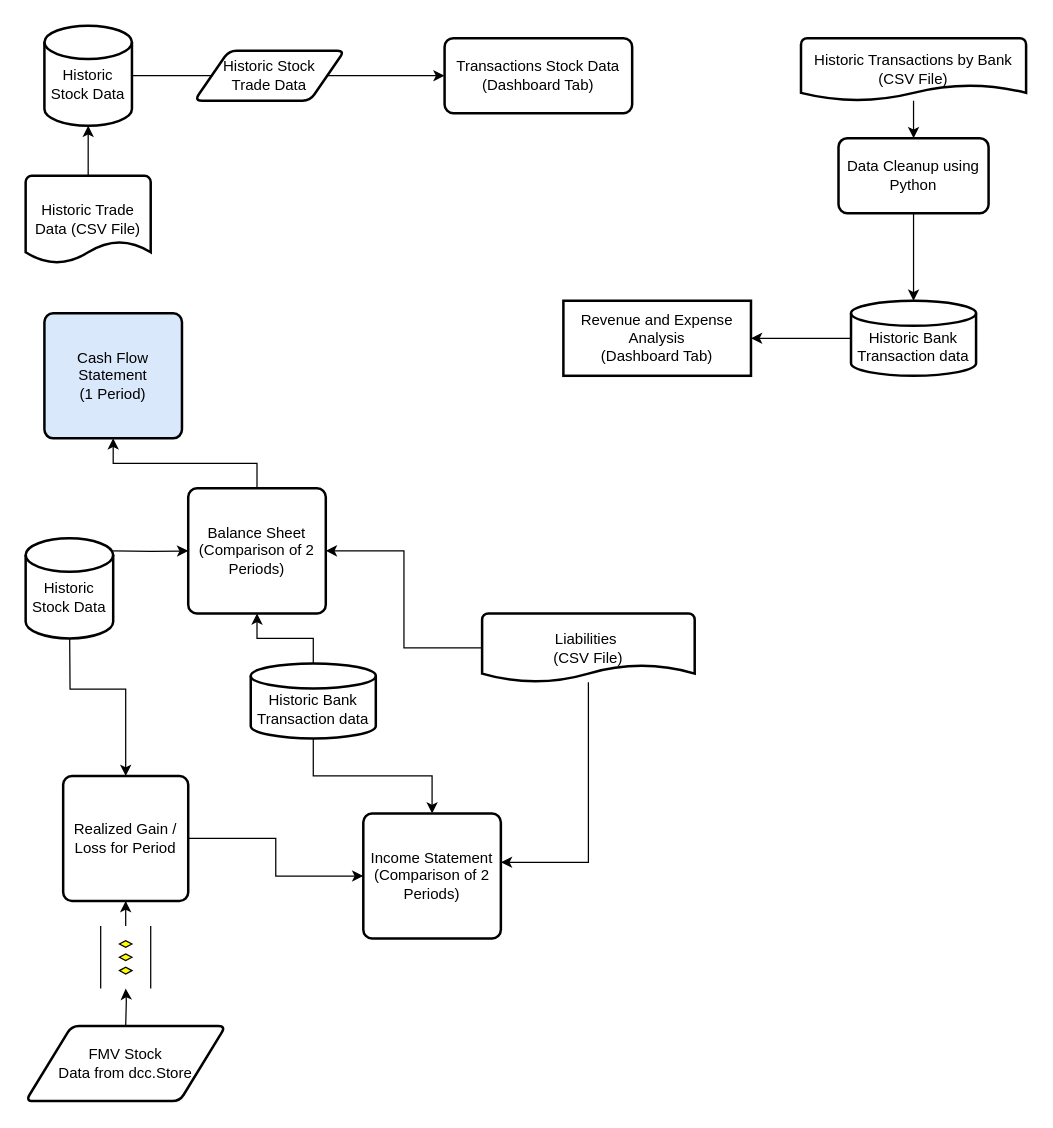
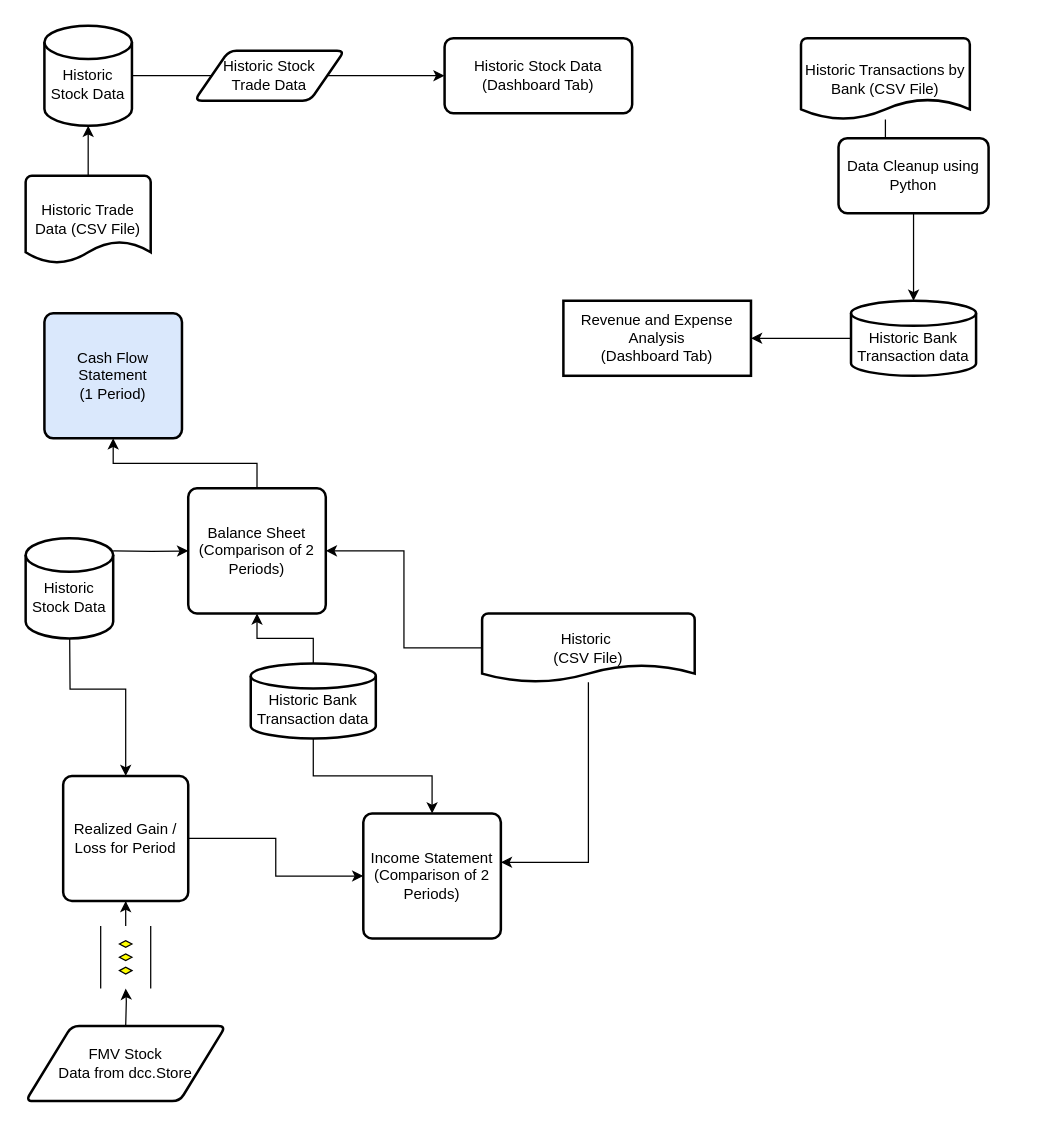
  <mxCell id="0" />
  <mxCell id="1" parent="0" />
  <mxCell id="2" style="edgeStyle=orthogonalEdgeStyle;rounded=0;orthogonalLoop=1;jettySize=auto;html=1;exitX=1;exitY=0.5;exitDx=0;exitDy=0;exitPerimeter=0;" edge="1" parent="1" source="3"><mxGeometry relative="1" as="geometry"><mxPoint x="355" y="60" as="targetPoint" /></mxGeometry></mxCell>
  <mxCell id="3" value="&lt;br&gt;Historic Stock Data" style="strokeWidth=2;html=1;shape=mxgraph.flowchart.database;whiteSpace=wrap;" vertex="1" parent="1"><mxGeometry x="35" y="20" width="70" height="80" as="geometry" /></mxCell>
  <mxCell id="4" value="Historic Stock &lt;br&gt;Trade Data" style="shape=parallelogram;html=1;strokeWidth=2;perimeter=parallelogramPerimeter;whiteSpace=wrap;rounded=1;arcSize=12;size=0.23;" vertex="1" parent="1"><mxGeometry x="155" y="40" width="120" height="40" as="geometry" /></mxCell>
- <mxCell id="5" value="Transactions Stock Data&lt;br&gt;(Dashboard Tab)" style="rounded=1;whiteSpace=wrap;html=1;absoluteArcSize=1;arcSize=14;strokeWidth=2;" vertex="1" parent="1"><mxGeometry x="355" y="30" width="150" height="60" as="geometry" /></mxCell>
+ <mxCell id="5" value="Historic Stock Data&lt;br&gt;(Dashboard Tab)" style="rounded=1;whiteSpace=wrap;html=1;absoluteArcSize=1;arcSize=14;strokeWidth=2;" vertex="1" parent="1"><mxGeometry x="355" y="30" width="150" height="60" as="geometry" /></mxCell>
  <mxCell id="6" style="edgeStyle=orthogonalEdgeStyle;rounded=0;orthogonalLoop=1;jettySize=auto;html=1;entryX=0.5;entryY=1;entryDx=0;entryDy=0;entryPerimeter=0;" edge="1" parent="1" source="7" target="3"><mxGeometry relative="1" as="geometry" /></mxCell>
  <mxCell id="7" value="Historic Trade Data (CSV File)" style="strokeWidth=2;html=1;shape=mxgraph.flowchart.document2;whiteSpace=wrap;size=0.25;" vertex="1" parent="1"><mxGeometry x="20" y="140" width="100" height="70" as="geometry" /></mxCell>
  <mxCell id="8" style="edgeStyle=orthogonalEdgeStyle;rounded=0;orthogonalLoop=1;jettySize=auto;html=1;entryX=1;entryY=0.5;entryDx=0;entryDy=0;" edge="1" parent="1" source="9" target="14"><mxGeometry relative="1" as="geometry" /></mxCell>
  <mxCell id="9" value="&lt;br&gt;Historic Bank Transaction data" style="strokeWidth=2;html=1;shape=mxgraph.flowchart.database;whiteSpace=wrap;" vertex="1" parent="1"><mxGeometry x="680" y="240" width="100" height="60" as="geometry" /></mxCell>
  <mxCell id="10" value="" style="edgeStyle=orthogonalEdgeStyle;rounded=0;orthogonalLoop=1;jettySize=auto;html=1;" edge="1" parent="1" source="11" target="13"><mxGeometry relative="1" as="geometry" /></mxCell>
- <mxCell id="11" value="Historic Transactions by Bank (CSV File)" style="strokeWidth=2;html=1;shape=mxgraph.flowchart.document2;whiteSpace=wrap;size=0.25;" vertex="1" parent="1"><mxGeometry x="640" y="30" width="180" height="50" as="geometry" /></mxCell>
+ <mxCell id="11" value="Historic Transactions by Bank (CSV File)" style="strokeWidth=2;html=1;shape=mxgraph.flowchart.document2;whiteSpace=wrap;size=0.25;" vertex="1" parent="1"><mxGeometry x="640" y="30" width="135" height="65" as="geometry" /></mxCell>
  <mxCell id="12" style="edgeStyle=orthogonalEdgeStyle;rounded=0;orthogonalLoop=1;jettySize=auto;html=1;entryX=0.5;entryY=0;entryDx=0;entryDy=0;entryPerimeter=0;" edge="1" parent="1" source="13" target="9"><mxGeometry relative="1" as="geometry" /></mxCell>
  <mxCell id="13" value="Data Cleanup using Python" style="rounded=1;whiteSpace=wrap;html=1;absoluteArcSize=1;arcSize=14;strokeWidth=2;" vertex="1" parent="1"><mxGeometry x="670" y="110" width="120" height="60" as="geometry" /></mxCell>
  <mxCell id="14" value="Revenue and Expense Analysis&lt;br&gt;(Dashboard Tab)" style="whiteSpace=wrap;html=1;absoluteArcSize=1;arcSize=14;strokeWidth=2;rounded=0;" vertex="1" parent="1"><mxGeometry x="450" y="240" width="150" height="60" as="geometry" /></mxCell>
  <mxCell id="15" style="edgeStyle=orthogonalEdgeStyle;rounded=0;orthogonalLoop=1;jettySize=auto;html=1;entryX=0.5;entryY=0;entryDx=0;entryDy=0;" edge="1" parent="1" target="27"><mxGeometry relative="1" as="geometry"><mxPoint x="130" y="470" as="targetPoint" /><mxPoint x="55" y="480" as="sourcePoint" /></mxGeometry></mxCell>
  <mxCell id="16" style="edgeStyle=orthogonalEdgeStyle;rounded=0;orthogonalLoop=1;jettySize=auto;html=1;entryX=0;entryY=0.5;entryDx=0;entryDy=0;" edge="1" parent="1" target="30"><mxGeometry relative="1" as="geometry"><mxPoint x="135" y="440" as="targetPoint" /><mxPoint x="90" y="440" as="sourcePoint" /></mxGeometry></mxCell>
  <mxCell id="17" value="&lt;br&gt;Historic Stock Data" style="strokeWidth=2;html=1;shape=mxgraph.flowchart.database;whiteSpace=wrap;" vertex="1" parent="1"><mxGeometry x="20" y="430" width="70" height="80" as="geometry" /></mxCell>
  <mxCell id="18" style="edgeStyle=orthogonalEdgeStyle;rounded=0;orthogonalLoop=1;jettySize=auto;html=1;entryX=0.5;entryY=0;entryDx=0;entryDy=0;" edge="1" parent="1" source="20" target="28"><mxGeometry relative="1" as="geometry" /></mxCell>
  <mxCell id="19" style="edgeStyle=orthogonalEdgeStyle;rounded=0;orthogonalLoop=1;jettySize=auto;html=1;entryX=0.5;entryY=1;entryDx=0;entryDy=0;" edge="1" parent="1" source="20" target="30"><mxGeometry relative="1" as="geometry" /></mxCell>
  <mxCell id="20" value="&lt;br&gt;Historic Bank Transaction data" style="strokeWidth=2;html=1;shape=mxgraph.flowchart.database;whiteSpace=wrap;" vertex="1" parent="1"><mxGeometry x="200" y="530" width="100" height="60" as="geometry" /></mxCell>
  <mxCell id="21" style="edgeStyle=orthogonalEdgeStyle;rounded=0;orthogonalLoop=1;jettySize=auto;html=1;entryX=1;entryY=0.39;entryDx=0;entryDy=0;entryPerimeter=0;" edge="1" parent="1" source="23" target="28"><mxGeometry relative="1" as="geometry"><mxPoint x="460" y="540" as="targetPoint" /></mxGeometry></mxCell>
  <mxCell id="22" style="edgeStyle=orthogonalEdgeStyle;rounded=0;orthogonalLoop=1;jettySize=auto;html=1;entryX=1;entryY=0.5;entryDx=0;entryDy=0;" edge="1" parent="1" source="23" target="30"><mxGeometry relative="1" as="geometry" /></mxCell>
- <mxCell id="23" value="Liabilities&amp;nbsp;&lt;br&gt;(CSV File)" style="strokeWidth=2;html=1;shape=mxgraph.flowchart.document2;whiteSpace=wrap;size=0.25;" vertex="1" parent="1"><mxGeometry x="385" y="490" width="170" height="55" as="geometry" /></mxCell>
+ <mxCell id="23" value="Historic&amp;nbsp;&lt;br&gt;(CSV File)" style="strokeWidth=2;html=1;shape=mxgraph.flowchart.document2;whiteSpace=wrap;size=0.25;" vertex="1" parent="1"><mxGeometry x="385" y="490" width="170" height="55" as="geometry" /></mxCell>
  <mxCell id="24" style="edgeStyle=orthogonalEdgeStyle;rounded=0;orthogonalLoop=1;jettySize=auto;html=1;" edge="1" parent="1" target="33"><mxGeometry relative="1" as="geometry"><mxPoint x="100" y="820" as="sourcePoint" /></mxGeometry></mxCell>
  <mxCell id="25" value="FMV Stock &lt;br&gt;Data from dcc.Store" style="shape=parallelogram;html=1;strokeWidth=2;perimeter=parallelogramPerimeter;whiteSpace=wrap;rounded=1;arcSize=12;size=0.23;" vertex="1" parent="1"><mxGeometry x="20" y="820" width="160" height="60" as="geometry" /></mxCell>
  <mxCell id="26" style="edgeStyle=orthogonalEdgeStyle;rounded=0;orthogonalLoop=1;jettySize=auto;html=1;entryX=0;entryY=0.5;entryDx=0;entryDy=0;" edge="1" parent="1" source="27" target="28"><mxGeometry relative="1" as="geometry"><mxPoint x="230" y="560" as="targetPoint" /></mxGeometry></mxCell>
  <mxCell id="27" value="Realized Gain / Loss for Period" style="rounded=1;whiteSpace=wrap;html=1;absoluteArcSize=1;arcSize=14;strokeWidth=2;" vertex="1" parent="1"><mxGeometry x="50" y="620" width="100" height="100" as="geometry" /></mxCell>
  <mxCell id="28" value="Income Statement&lt;br&gt;(Comparison of 2 Periods)" style="rounded=1;whiteSpace=wrap;html=1;absoluteArcSize=1;arcSize=14;strokeWidth=2;" vertex="1" parent="1"><mxGeometry x="290" y="650" width="110" height="100" as="geometry" /></mxCell>
  <mxCell id="29" style="edgeStyle=orthogonalEdgeStyle;rounded=0;orthogonalLoop=1;jettySize=auto;html=1;exitX=0.5;exitY=0;exitDx=0;exitDy=0;entryX=0.5;entryY=1;entryDx=0;entryDy=0;" edge="1" parent="1" source="30" target="31"><mxGeometry relative="1" as="geometry" /></mxCell>
  <mxCell id="30" value="Balance Sheet (Comparison of 2 Periods)" style="rounded=1;whiteSpace=wrap;html=1;absoluteArcSize=1;arcSize=14;strokeWidth=2;" vertex="1" parent="1"><mxGeometry x="150" y="390" width="110" height="100" as="geometry" /></mxCell>
  <mxCell id="31" value="Cash Flow Statement&lt;br&gt;(1 Period)" style="rounded=1;whiteSpace=wrap;html=1;absoluteArcSize=1;arcSize=14;strokeWidth=2;fillColor=#dae8fc;" vertex="1" parent="1"><mxGeometry x="35" y="250" width="110" height="100" as="geometry" /></mxCell>
  <mxCell id="32" style="edgeStyle=orthogonalEdgeStyle;rounded=0;orthogonalLoop=1;jettySize=auto;html=1;entryX=0.5;entryY=1;entryDx=0;entryDy=0;" edge="1" parent="1" source="33" target="27"><mxGeometry relative="1" as="geometry" /></mxCell>
  <mxCell id="33" value="" style="verticalLabelPosition=bottom;verticalAlign=top;html=1;shape=mxgraph.flowchart.parallel_mode;pointerEvents=1;direction=south;" vertex="1" parent="1"><mxGeometry x="80" y="740" width="40" height="50" as="geometry" /></mxCell>
